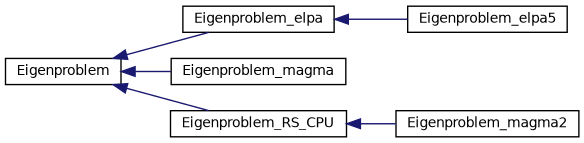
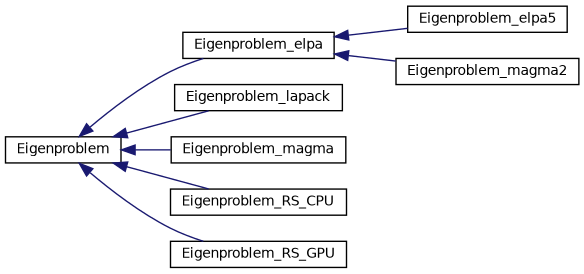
  digraph {
    rankdir=LR
    node [color=black fillcolor=white fontname=Helvetica fontsize=10 shape=record style=filled]
    edge [color=midnightblue dir=back fontname=Helvetica fontsize=10 labelfontname=Helvetica labelfontsize=10 style=solid]
    n1 [height=0.2 label=Eigenproblem width=0.4]
    n2 [height=0.2 label=Eigenproblem_elpa width=0.4]
+   n3 [height=0.2 label=Eigenproblem_lapack width=0.4]
    n4 [height=0.2 label=Eigenproblem_magma width=0.4]
    n5 [height=0.2 label=Eigenproblem_RS_CPU width=0.4]
+   n6 [height=0.2 label=Eigenproblem_RS_GPU width=0.4]
    n7 [height=0.2 label=Eigenproblem_elpa5 width=0.4]
    n8 [height=0.2 label=Eigenproblem_magma2 width=0.4]
    n1 -> n2
+   n1 -> n3
    n1 -> n4
    n1 -> n5
+   n1 -> n6
    n2 -> n7
-   n5 -> n8
+   n2 -> n8
  }
